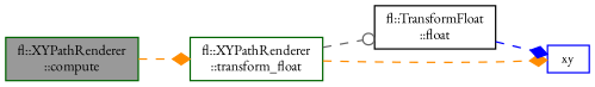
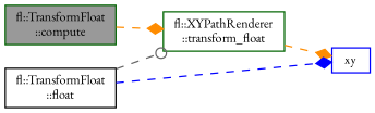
  digraph {
    fontname="EB Garamond"
    rankdir=LR
    node [color=darkgreen fillcolor=white fontname="EB Garamond" fontsize=10 shape=box style=filled]
    edge [arrowhead=diamond color=darkorange fontname="EB Garamond" fontsize=10 labelfontname=Helvetica labelfontsize=10 style=dashed]
-   n1 [fillcolor=grey60 fontcolor=black height=0.2 label="fl::XYPathRenderer\l::compute" width=0.4]
+   n1 [fillcolor=grey60 fontcolor=black height=0.2 label="fl::TransformFloat\l::compute" width=0.4]
    n2 [height=0.2 label="fl::XYPathRenderer\l::transform_float" width=0.4]
    n3 [color=black height=0.2 label="fl::TransformFloat\l::float" width=0.4]
    n4 [color=blue height=0.2 label=xy width=0.4]
    n1 -> n2
-   n2 -> n3 [arrowhead=odot color=gray40]
+   n3 -> n2 [arrowhead=odot color=gray40]
    n2 -> n4
    n3 -> n4 [color=blue]
  }
